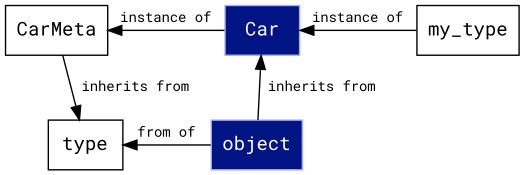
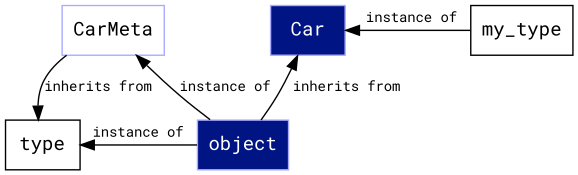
  digraph {
    fontname="Roboto Mono"
    node [fontname="Roboto Mono" shape=box]
    edge [dir=back fontname="Roboto Mono" fontsize=10]
    Car [color="#aaaaff" fillcolor="#001484" fontcolor=white style=filled]
    n2 [label=my_type]
-   CarMeta
+   CarMeta [color="#aaaaff"]
    object [color="#aaaaff" fillcolor="#001484" fontcolor=white style=filled]
    type
    subgraph sub_1 {
      rank=same
      Car
      n2
    }
    subgraph sub_2 {
      rank=same
      Car
      CarMeta
    }
    subgraph sub_3 {
      rank=same
      object
      type
    }
-   Car -> n2 [label="instance of"]
+   Car -> n2 [label=" instance of"]
    Car -> object [label=" inherits from"]
-   CarMeta -> Car [label="instance of"]
-   type -> CarMeta [label=" inherits from"]
-   type -> object [label="from of"]
+   CarMeta -> object [label="instance of"]
+   type -> CarMeta [label="inherits from"]
+   type -> object [label="instance of"]
  }
